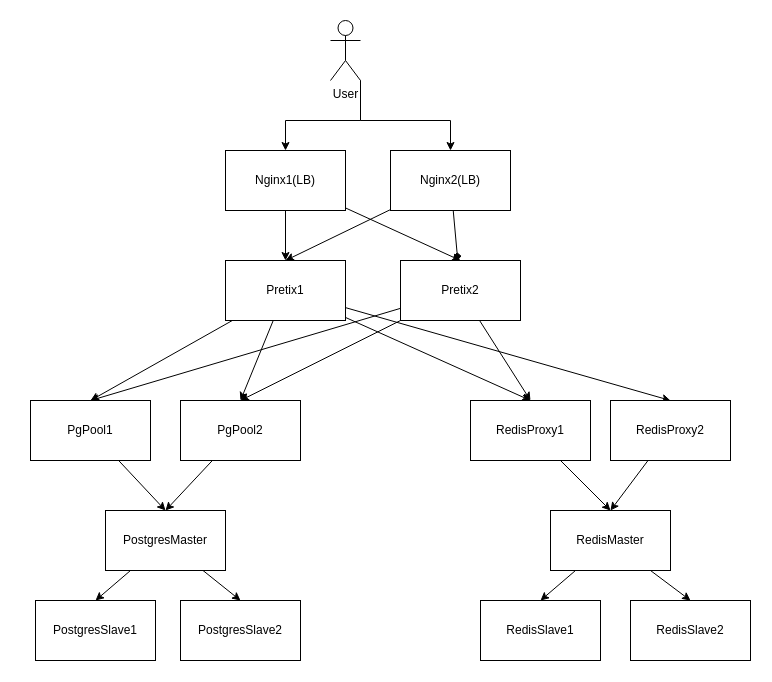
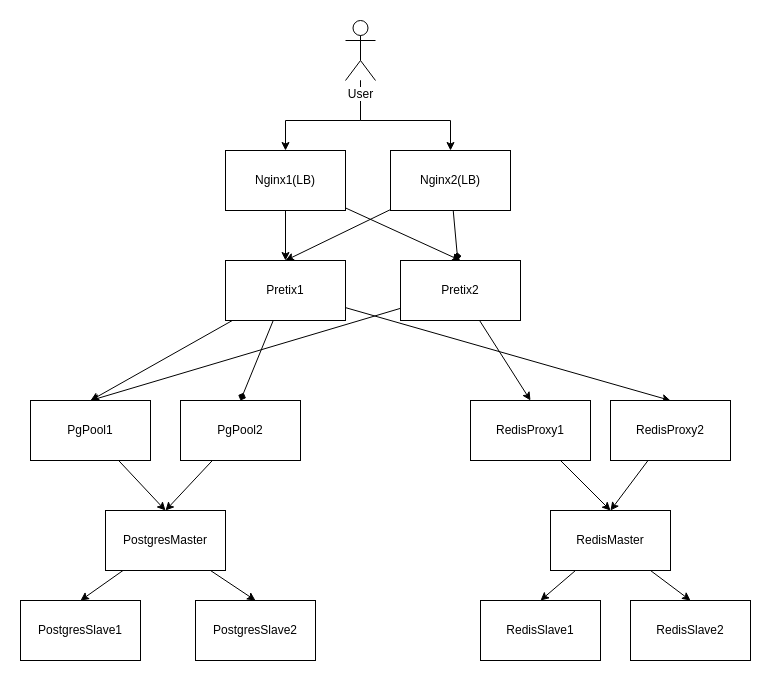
  <mxCell id="0" />
  <mxCell id="1" parent="0" />
  <mxCell id="2" style="edgeStyle=orthogonalEdgeStyle;rounded=0;orthogonalLoop=1;jettySize=auto;html=1;entryX=0.5;entryY=0;entryDx=0;entryDy=0;" edge="1" parent="1" source="4" target="7"><mxGeometry relative="1" as="geometry"><Array as="points"><mxPoint x="360" y="120" /><mxPoint x="285" y="120" /></Array></mxGeometry></mxCell>
  <mxCell id="3" style="edgeStyle=orthogonalEdgeStyle;rounded=0;orthogonalLoop=1;jettySize=auto;html=1;entryX=0.5;entryY=0;entryDx=0;entryDy=0;" edge="1" parent="1" source="4" target="10"><mxGeometry relative="1" as="geometry"><Array as="points"><mxPoint x="360" y="120" /><mxPoint x="450" y="120" /></Array></mxGeometry></mxCell>
- <mxCell id="4" value="&lt;div&gt;User&lt;/div&gt;" style="shape=umlActor;verticalLabelPosition=bottom;labelBackgroundColor=#ffffff;verticalAlign=top;html=1;outlineConnect=0;" vertex="1" parent="1"><mxGeometry x="330" y="20" width="30" height="60" as="geometry" /></mxCell>
+ <mxCell id="4" value="&lt;div&gt;User&lt;/div&gt;" style="shape=umlActor;verticalLabelPosition=bottom;labelBackgroundColor=#ffffff;verticalAlign=top;html=1;outlineConnect=0;" vertex="1" parent="1"><mxGeometry x="345" y="20" width="30" height="60" as="geometry" /></mxCell>
  <mxCell id="5" style="edgeStyle=none;rounded=0;orthogonalLoop=1;jettySize=auto;html=1;entryX=0.5;entryY=0;entryDx=0;entryDy=0;" edge="1" parent="1" source="7" target="19"><mxGeometry relative="1" as="geometry" /></mxCell>
  <mxCell id="6" style="edgeStyle=none;rounded=0;orthogonalLoop=1;jettySize=auto;html=1;entryX=0.5;entryY=0;entryDx=0;entryDy=0;" edge="1" parent="1" source="7" target="15"><mxGeometry relative="1" as="geometry"><mxPoint x="285" y="280" as="targetPoint" /></mxGeometry></mxCell>
  <mxCell id="7" value="Nginx1(LB)" style="rounded=0;whiteSpace=wrap;html=1;" vertex="1" parent="1"><mxGeometry x="225" y="150" width="120" height="60" as="geometry" /></mxCell>
  <mxCell id="8" style="edgeStyle=none;rounded=0;orthogonalLoop=1;jettySize=auto;html=1;entryX=0.5;entryY=0;entryDx=0;entryDy=0;" edge="1" parent="1" source="10" target="15"><mxGeometry relative="1" as="geometry" /></mxCell>
  <mxCell id="9" style="edgeStyle=none;rounded=0;orthogonalLoop=1;jettySize=auto;html=1;endArrow=diamond;" edge="1" parent="1" source="10" target="19"><mxGeometry relative="1" as="geometry" /></mxCell>
  <mxCell id="10" value="Nginx2(LB)" style="rounded=0;whiteSpace=wrap;html=1;" vertex="1" parent="1"><mxGeometry x="390" y="150" width="120" height="60" as="geometry" /></mxCell>
  <mxCell id="11" style="edgeStyle=none;rounded=0;orthogonalLoop=1;jettySize=auto;html=1;entryX=0.5;entryY=0;entryDx=0;entryDy=0;" edge="1" parent="1" source="15" target="21"><mxGeometry relative="1" as="geometry" /></mxCell>
- <mxCell id="12" style="edgeStyle=none;rounded=0;orthogonalLoop=1;jettySize=auto;html=1;entryX=0.5;entryY=0;entryDx=0;entryDy=0;" edge="1" parent="1" source="15" target="23"><mxGeometry relative="1" as="geometry" /></mxCell>
- <mxCell id="13" style="edgeStyle=none;rounded=0;orthogonalLoop=1;jettySize=auto;html=1;entryX=0.5;entryY=0;entryDx=0;entryDy=0;" edge="1" parent="1" source="15" target="25"><mxGeometry relative="1" as="geometry" /></mxCell>
+ <mxCell id="12" style="edgeStyle=none;rounded=0;orthogonalLoop=1;jettySize=auto;html=1;entryX=0.5;entryY=0;entryDx=0;entryDy=0;endArrow=diamond;" edge="1" parent="1" source="15" target="23"><mxGeometry relative="1" as="geometry" /></mxCell>
  <mxCell id="14" style="edgeStyle=none;rounded=0;orthogonalLoop=1;jettySize=auto;html=1;entryX=0.5;entryY=0;entryDx=0;entryDy=0;" edge="1" parent="1" source="15" target="27"><mxGeometry relative="1" as="geometry" /></mxCell>
  <mxCell id="15" value="Pretix1" style="rounded=0;whiteSpace=wrap;html=1;" vertex="1" parent="1"><mxGeometry x="225" y="260" width="120" height="60" as="geometry" /></mxCell>
  <mxCell id="16" style="edgeStyle=none;rounded=0;orthogonalLoop=1;jettySize=auto;html=1;entryX=0.5;entryY=0;entryDx=0;entryDy=0;" edge="1" parent="1" source="19" target="21"><mxGeometry relative="1" as="geometry" /></mxCell>
- <mxCell id="17" style="edgeStyle=none;rounded=0;orthogonalLoop=1;jettySize=auto;html=1;entryX=0.5;entryY=0;entryDx=0;entryDy=0;" edge="1" parent="1" source="19" target="23"><mxGeometry relative="1" as="geometry" /></mxCell>
  <mxCell id="18" style="edgeStyle=none;rounded=0;orthogonalLoop=1;jettySize=auto;html=1;entryX=0.5;entryY=0;entryDx=0;entryDy=0;" edge="1" parent="1" source="19" target="25"><mxGeometry relative="1" as="geometry" /></mxCell>
  <mxCell id="19" value="Pretix2" style="rounded=0;whiteSpace=wrap;html=1;" vertex="1" parent="1"><mxGeometry x="400" y="260" width="120" height="60" as="geometry" /></mxCell>
  <mxCell id="20" style="edgeStyle=none;rounded=0;orthogonalLoop=1;jettySize=auto;html=1;entryX=0.5;entryY=0;entryDx=0;entryDy=0;" edge="1" parent="1" source="21" target="30"><mxGeometry relative="1" as="geometry" /></mxCell>
  <mxCell id="21" value="PgPool1" style="rounded=0;whiteSpace=wrap;html=1;" vertex="1" parent="1"><mxGeometry x="30" y="400" width="120" height="60" as="geometry" /></mxCell>
  <mxCell id="22" style="edgeStyle=none;rounded=0;orthogonalLoop=1;jettySize=auto;html=1;entryX=0.5;entryY=0;entryDx=0;entryDy=0;" edge="1" parent="1" source="23" target="30"><mxGeometry relative="1" as="geometry" /></mxCell>
  <mxCell id="23" value="PgPool2" style="rounded=0;whiteSpace=wrap;html=1;" vertex="1" parent="1"><mxGeometry x="180" y="400" width="120" height="60" as="geometry" /></mxCell>
  <mxCell id="24" style="edgeStyle=none;rounded=0;orthogonalLoop=1;jettySize=auto;html=1;entryX=0.5;entryY=0;entryDx=0;entryDy=0;" edge="1" parent="1" source="25" target="33"><mxGeometry relative="1" as="geometry" /></mxCell>
  <mxCell id="25" value="RedisProxy1" style="rounded=0;whiteSpace=wrap;html=1;" vertex="1" parent="1"><mxGeometry x="470" y="400" width="120" height="60" as="geometry" /></mxCell>
  <mxCell id="26" style="edgeStyle=none;rounded=0;orthogonalLoop=1;jettySize=auto;html=1;" edge="1" parent="1" source="27"><mxGeometry relative="1" as="geometry"><mxPoint x="610" y="510" as="targetPoint" /></mxGeometry></mxCell>
  <mxCell id="27" value="RedisProxy2" style="rounded=0;whiteSpace=wrap;html=1;" vertex="1" parent="1"><mxGeometry x="610" y="400" width="120" height="60" as="geometry" /></mxCell>
  <mxCell id="28" style="edgeStyle=none;rounded=0;orthogonalLoop=1;jettySize=auto;html=1;entryX=0.5;entryY=0;entryDx=0;entryDy=0;" edge="1" parent="1" source="30" target="34"><mxGeometry relative="1" as="geometry" /></mxCell>
  <mxCell id="29" style="edgeStyle=none;rounded=0;orthogonalLoop=1;jettySize=auto;html=1;entryX=0.5;entryY=0;entryDx=0;entryDy=0;" edge="1" parent="1" source="30" target="35"><mxGeometry relative="1" as="geometry" /></mxCell>
  <mxCell id="30" value="PostgresMaster" style="rounded=0;whiteSpace=wrap;html=1;" vertex="1" parent="1"><mxGeometry x="105" y="510" width="120" height="60" as="geometry" /></mxCell>
  <mxCell id="31" style="edgeStyle=none;rounded=0;orthogonalLoop=1;jettySize=auto;html=1;entryX=0.5;entryY=0;entryDx=0;entryDy=0;" edge="1" parent="1" source="33" target="36"><mxGeometry relative="1" as="geometry" /></mxCell>
  <mxCell id="32" style="edgeStyle=none;rounded=0;orthogonalLoop=1;jettySize=auto;html=1;entryX=0.5;entryY=0;entryDx=0;entryDy=0;" edge="1" parent="1" source="33" target="37"><mxGeometry relative="1" as="geometry" /></mxCell>
  <mxCell id="33" value="RedisMaster" style="rounded=0;whiteSpace=wrap;html=1;" vertex="1" parent="1"><mxGeometry x="550" y="510" width="120" height="60" as="geometry" /></mxCell>
- <mxCell id="34" value="PostgresSlave1" style="rounded=0;whiteSpace=wrap;html=1;" vertex="1" parent="1"><mxGeometry x="35" y="600" width="120" height="60" as="geometry" /></mxCell>
- <mxCell id="35" value="PostgresSlave2" style="rounded=0;whiteSpace=wrap;html=1;" vertex="1" parent="1"><mxGeometry x="180" y="600" width="120" height="60" as="geometry" /></mxCell>
+ <mxCell id="34" value="PostgresSlave1" style="rounded=0;whiteSpace=wrap;html=1;" vertex="1" parent="1"><mxGeometry x="20" y="600" width="120" height="60" as="geometry" /></mxCell>
+ <mxCell id="35" value="PostgresSlave2" style="rounded=0;whiteSpace=wrap;html=1;" vertex="1" parent="1"><mxGeometry x="195" y="600" width="120" height="60" as="geometry" /></mxCell>
  <mxCell id="36" value="RedisSlave1" style="rounded=0;whiteSpace=wrap;html=1;" vertex="1" parent="1"><mxGeometry x="480" y="600" width="120" height="60" as="geometry" /></mxCell>
  <mxCell id="37" value="RedisSlave2" style="rounded=0;whiteSpace=wrap;html=1;" vertex="1" parent="1"><mxGeometry x="630" y="600" width="120" height="60" as="geometry" /></mxCell>
